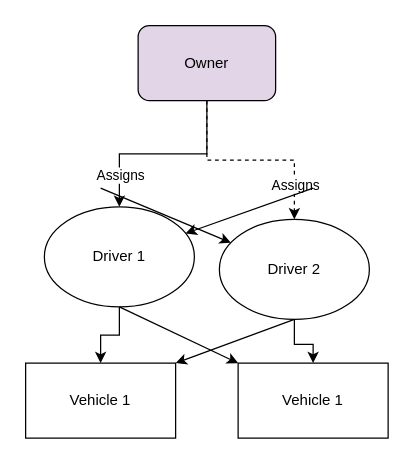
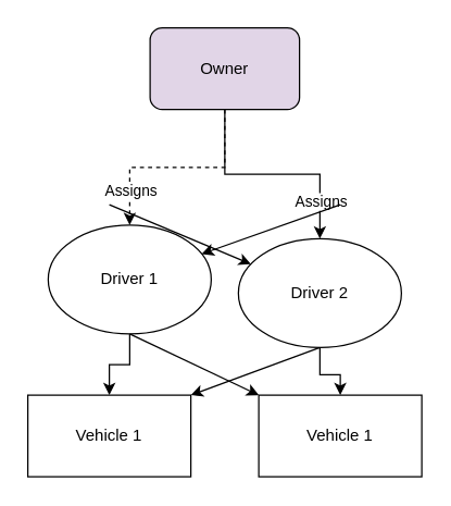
  <mxCell id="0" />
  <mxCell id="1" parent="0" />
- <mxCell id="2" style="edgeStyle=orthogonalEdgeStyle;rounded=0;orthogonalLoop=1;jettySize=auto;html=1;exitX=0.5;exitY=1;exitDx=0;exitDy=0;entryX=0.5;entryY=0;entryDx=0;entryDy=0;" edge="1" parent="1" source="6" target="8"><mxGeometry relative="1" as="geometry" /></mxCell>
+ <mxCell id="2" style="edgeStyle=orthogonalEdgeStyle;rounded=0;orthogonalLoop=1;jettySize=auto;html=1;exitX=0.5;exitY=1;exitDx=0;exitDy=0;entryX=0.5;entryY=0;entryDx=0;entryDy=0;dashed=1;" edge="1" parent="1" source="6" target="8"><mxGeometry relative="1" as="geometry" /></mxCell>
  <mxCell id="3" value="Assigns" style="edgeLabel;html=1;align=center;verticalAlign=middle;resizable=0;points=[];" vertex="1" connectable="0" parent="2"><mxGeometry x="0.561" relative="1" as="geometry"><mxPoint y="8" as="offset" /></mxGeometry></mxCell>
- <mxCell id="4" style="edgeStyle=orthogonalEdgeStyle;rounded=0;orthogonalLoop=1;jettySize=auto;html=1;exitX=0.5;exitY=1;exitDx=0;exitDy=0;entryX=0.5;entryY=0;entryDx=0;entryDy=0;dashed=1;" edge="1" parent="1" source="6" target="10"><mxGeometry relative="1" as="geometry" /></mxCell>
+ <mxCell id="4" style="edgeStyle=orthogonalEdgeStyle;rounded=0;orthogonalLoop=1;jettySize=auto;html=1;exitX=0.5;exitY=1;exitDx=0;exitDy=0;entryX=0.5;entryY=0;entryDx=0;entryDy=0;" edge="1" parent="1" source="6" target="10"><mxGeometry relative="1" as="geometry" /></mxCell>
  <mxCell id="5" value="Assigns" style="edgeLabel;html=1;align=center;verticalAlign=middle;resizable=0;points=[];" vertex="1" connectable="0" parent="4"><mxGeometry x="0.595" y="1" relative="1" as="geometry"><mxPoint x="-1" y="5" as="offset" /></mxGeometry></mxCell>
  <mxCell id="6" value="Owner" style="rounded=1;whiteSpace=wrap;html=1;fillColor=#e1d5e7;" vertex="1" parent="1"><mxGeometry x="110" y="20" width="110" height="60" as="geometry" /></mxCell>
  <mxCell id="7" value="" style="edgeStyle=orthogonalEdgeStyle;rounded=0;orthogonalLoop=1;jettySize=auto;html=1;" edge="1" parent="1" source="8" target="12"><mxGeometry relative="1" as="geometry" /></mxCell>
  <mxCell id="8" value="Driver 1" style="ellipse;whiteSpace=wrap;html=1;" vertex="1" parent="1"><mxGeometry x="35" y="165" width="120" height="80" as="geometry" /></mxCell>
  <mxCell id="9" value="" style="edgeStyle=orthogonalEdgeStyle;rounded=0;orthogonalLoop=1;jettySize=auto;html=1;" edge="1" parent="1" source="10" target="11"><mxGeometry relative="1" as="geometry" /></mxCell>
  <mxCell id="10" value="Driver 2" style="ellipse;whiteSpace=wrap;html=1;" vertex="1" parent="1"><mxGeometry x="175" y="175" width="120" height="80" as="geometry" /></mxCell>
  <mxCell id="11" value="Vehicle 1" style="rounded=0;whiteSpace=wrap;html=1;" vertex="1" parent="1"><mxGeometry x="190" y="290" width="120" height="60" as="geometry" /></mxCell>
  <mxCell id="12" value="Vehicle 1" style="rounded=0;whiteSpace=wrap;html=1;" vertex="1" parent="1"><mxGeometry x="20" y="290" width="120" height="60" as="geometry" /></mxCell>
  <mxCell id="13" value="" style="endArrow=classic;html=1;rounded=0;" edge="1" parent="1" target="10"><mxGeometry width="50" height="50" relative="1" as="geometry"><mxPoint x="80" y="150" as="sourcePoint" /><mxPoint x="450" y="170" as="targetPoint" /></mxGeometry></mxCell>
  <mxCell id="14" value="" style="endArrow=classic;html=1;rounded=0;" edge="1" parent="1" target="8"><mxGeometry width="50" height="50" relative="1" as="geometry"><mxPoint x="250" y="150" as="sourcePoint" /><mxPoint x="217.574" y="171.716" as="targetPoint" /></mxGeometry></mxCell>
  <mxCell id="15" value="" style="endArrow=classic;html=1;rounded=0;exitX=0.5;exitY=1;exitDx=0;exitDy=0;entryX=0;entryY=0;entryDx=0;entryDy=0;" edge="1" parent="1" source="8" target="11"><mxGeometry width="50" height="50" relative="1" as="geometry"><mxPoint x="132.426" y="138.284" as="sourcePoint" /><mxPoint x="217.574" y="191.716" as="targetPoint" /></mxGeometry></mxCell>
  <mxCell id="16" value="" style="endArrow=classic;html=1;rounded=0;exitX=0.5;exitY=1;exitDx=0;exitDy=0;entryX=1;entryY=0;entryDx=0;entryDy=0;" edge="1" parent="1" source="10" target="12"><mxGeometry width="50" height="50" relative="1" as="geometry"><mxPoint x="142.426" y="148.284" as="sourcePoint" /><mxPoint x="227.574" y="201.716" as="targetPoint" /></mxGeometry></mxCell>
